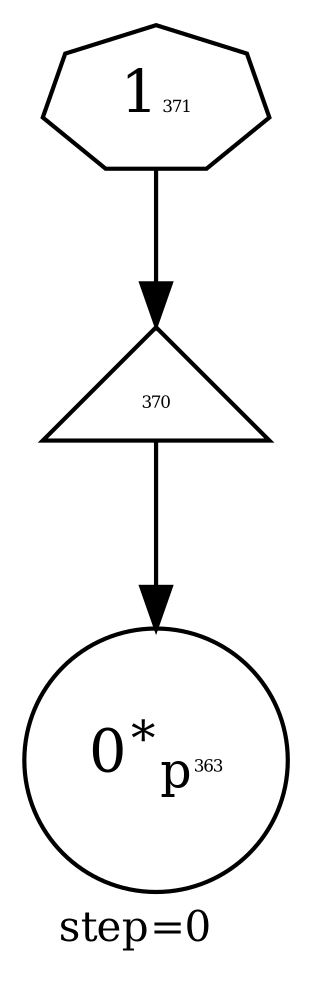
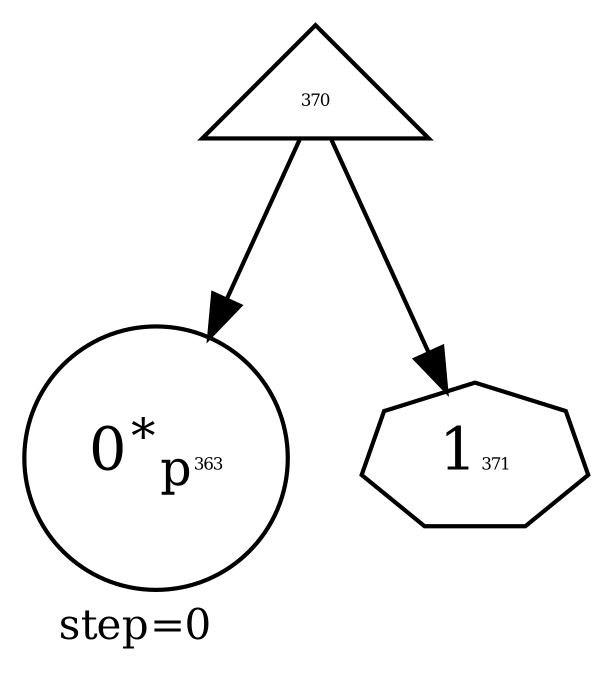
  digraph {
    fontsize=10
    label="step=0"
    labeljust=left
    labelloc=bottom
    node [color=black labelfontcolor=black peripheries=1]
    edge [color=black]
    n1 [label=<0<SUP>*</SUP><SUB>p</SUB><FONT POINT-SIZE='4'>363</FONT>> shape=circle]
    n2 [label=<<FONT POINT-SIZE='4'>370</FONT>> shape=triangle]
    n3 [label=<1<FONT POINT-SIZE='4'>371</FONT>> shape=septagon labelfontcolor=""]
    n2 -> n1
-   n3 -> n2
+   n2 -> n3
  }
